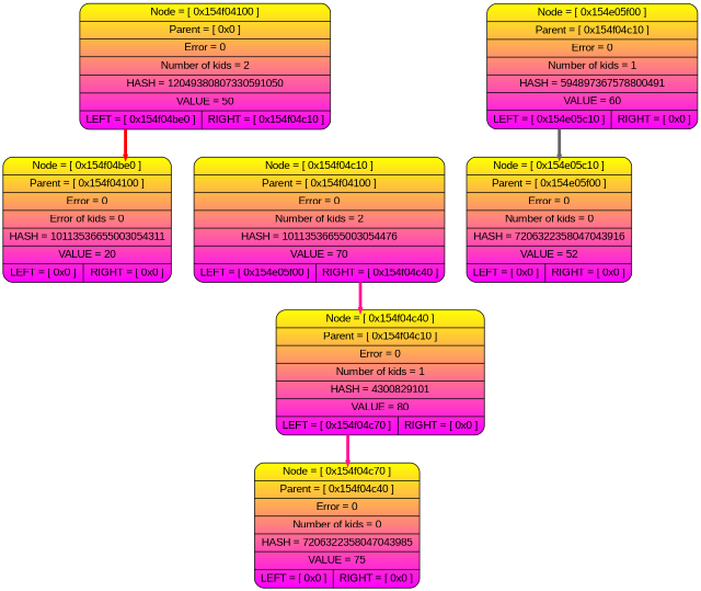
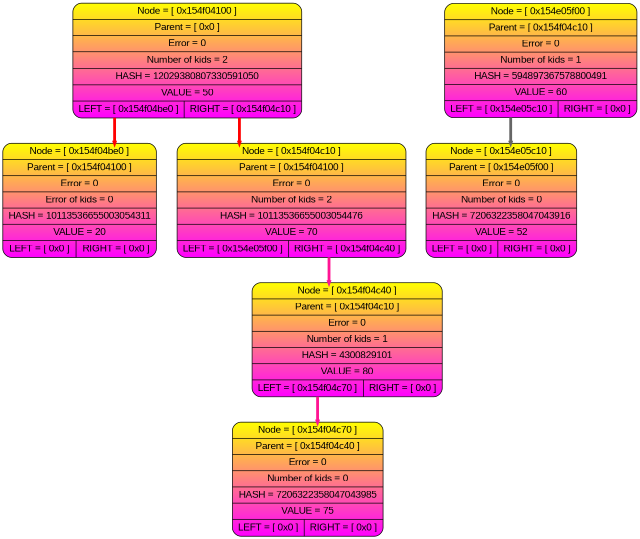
  digraph {
    nodesep=0.4
    rankdir=HR
    splines=ortho
    node [fillcolor="yellow:magenta" fontname=Arial gradientangle=270 shape=record style="filled, rounded"]
    edge [arrowsize=0.2 color=red penwidth=4 style=bold tailport=l weight=10]
-   n1 [label=" {Node = [ 0x154f04100 ] | Parent = [ 0x0 ] | Error = 0 | Number of kids = 2 | HASH = 12049380807330591050 | VALUE = 50 | { <l> LEFT = [ 0x154f04be0 ] | <r> RIGHT = [ 0x154f04c10 ]}}"]
+   n1 [label=" {Node = [ 0x154f04100 ] | Parent = [ 0x0 ] | Error = 0 | Number of kids = 2 | HASH = 12029380807330591050 | VALUE = 50 | { <l> LEFT = [ 0x154f04be0 ] | <r> RIGHT = [ 0x154f04c10 ]}}"]
    n2 [label=" {Node = [ 0x154f04be0 ] | Parent = [ 0x154f04100 ] | Error = 0 | Error of kids = 0 | HASH = 10113536655003054311 | VALUE = 20 | { <l> LEFT = [ 0x0 ] | <r> RIGHT = [ 0x0 ]}}"]
    n3 [label=" {Node = [ 0x154f04c10 ] | Parent = [ 0x154f04100 ] | Error = 0 | Number of kids = 2 | HASH = 10113536655003054476 | VALUE = 70 | { <l> LEFT = [ 0x154e05f00 ] | <r> RIGHT = [ 0x154f04c40 ]}}"]
    n4 [label=" {Node = [ 0x154f04c40 ] | Parent = [ 0x154f04c10 ] | Error = 0 | Number of kids = 1 | HASH = 4300829101 | VALUE = 80 | { <l> LEFT = [ 0x154f04c70 ] | <r> RIGHT = [ 0x0 ]}}"]
    n5 [label=" {Node = [ 0x154e05f00 ] | Parent = [ 0x154f04c10 ] | Error = 0 | Number of kids = 1 | HASH = 594897367578800491 | VALUE = 60 | { <l> LEFT = [ 0x154e05c10 ] | <r> RIGHT = [ 0x0 ]}}"]
    n6 [label=" {Node = [ 0x154e05c10 ] | Parent = [ 0x154e05f00 ] | Error = 0 | Number of kids = 0 | HASH = 7206322358047043916 | VALUE = 52 | { <l> LEFT = [ 0x0 ] | <r> RIGHT = [ 0x0 ]}}"]
    n7 [label=" {Node = [ 0x154f04c70 ] | Parent = [ 0x154f04c40 ] | Error = 0 | Number of kids = 0 | HASH = 7206322358047043985 | VALUE = 75 | { <l> LEFT = [ 0x0 ] | <r> RIGHT = [ 0x0 ]}}"]
    n1 -> n2
+   n1 -> n3 [tailport=r]
    n3 -> n4 [color=deeppink tailport=r]
    n4 -> n7 [color=deeppink]
    n5 -> n6 [color=gray40]
  }
